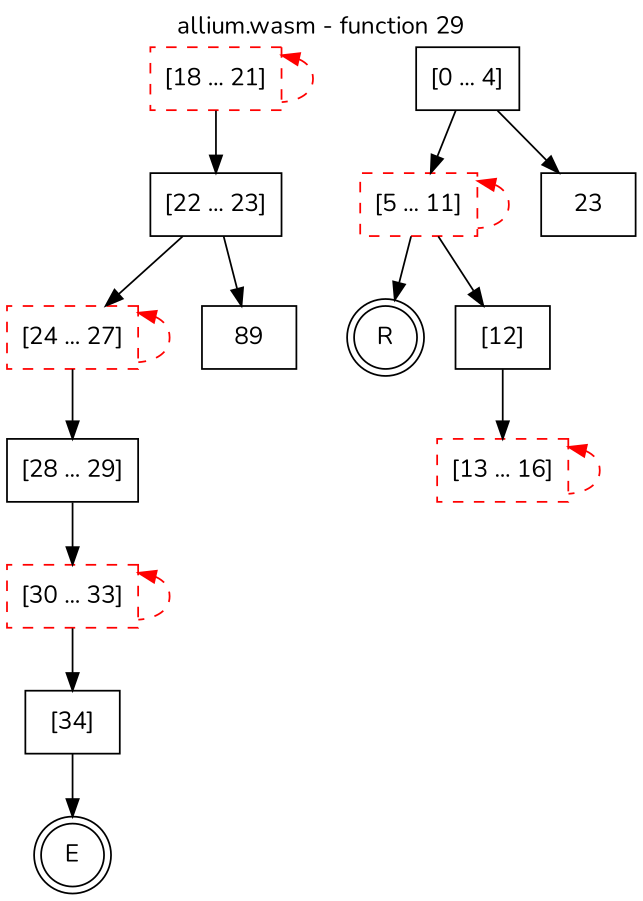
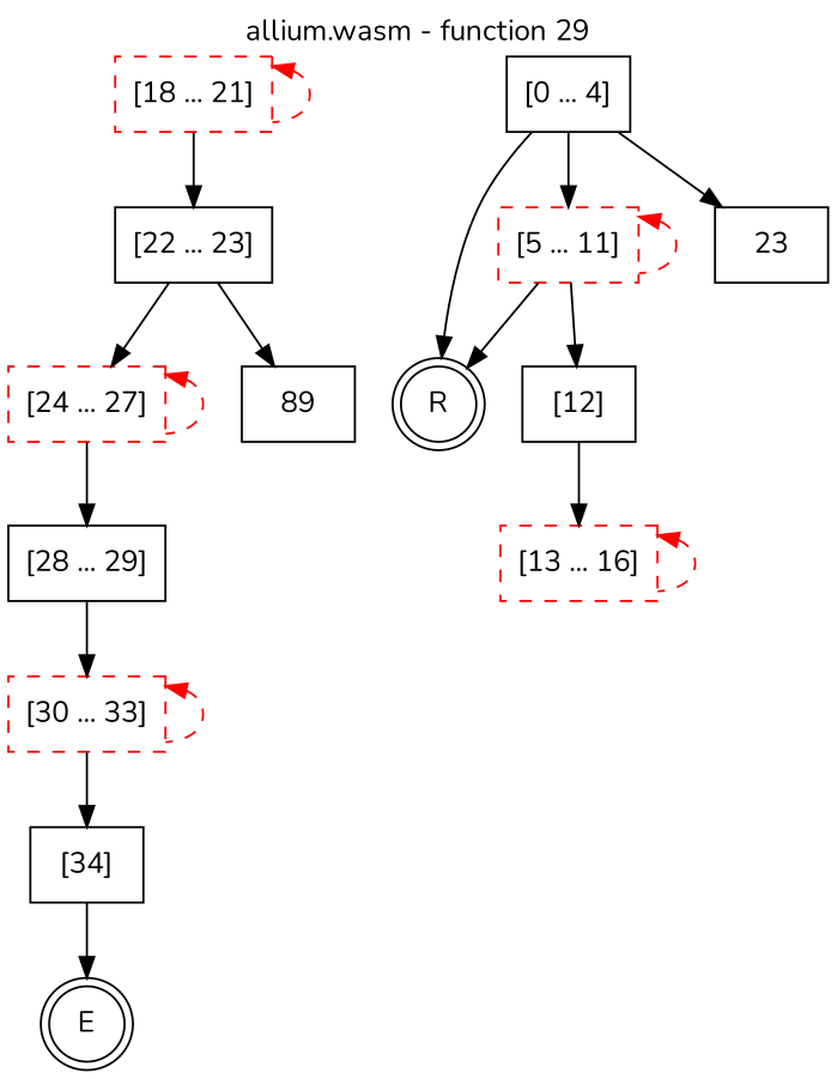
  digraph {
    fontname=Nunito
    label="allium.wasm - function 29"
    labelfontcolor=black
    labelfontname=Helvetica
    labelfontsize=16
    labelloc=t
    node [fontname=Nunito shape=box color=black style=solid]
    edge [fontname=Nunito]
    E [shape=doublecircle color="" style=""]
    n2 [label=R shape=doublecircle color="" style=""]
    n3 [label="[0 ... 4]"]
    n4 [color=red label="[5 ... 11]" style=dashed]
    23
    n6 [label="[12]"]
    n7 [color=red label="[13 ... 16]" style=dashed]
    n8 [color=red label="[18 ... 21]" style=dashed]
    n9 [label="[22 ... 23]"]
    n10 [color=red label="[24 ... 27]" style=dashed]
    n11 [label=89]
    n12 [label="[28 ... 29]"]
    n13 [color=red label="[30 ... 33]" style=dashed]
    n14 [label="[34]"]
+   n3 -> n2
    n3 -> n4
    n3 -> 23
    n4 -> n2
    n4 -> n4 [color=red dir=back style=dashed]
    n4 -> n6
    n6 -> n7
    n7 -> n7 [color=red dir=back style=dashed]
    n8 -> n8 [color=red dir=back style=dashed]
    n8 -> n9
    n9 -> n10
    n9 -> n11
    n10 -> n10 [color=red dir=back style=dashed]
    n10 -> n12
    n12 -> n13
    n13 -> n13 [color=red dir=back style=dashed]
    n13 -> n14
    n14 -> E
  }
